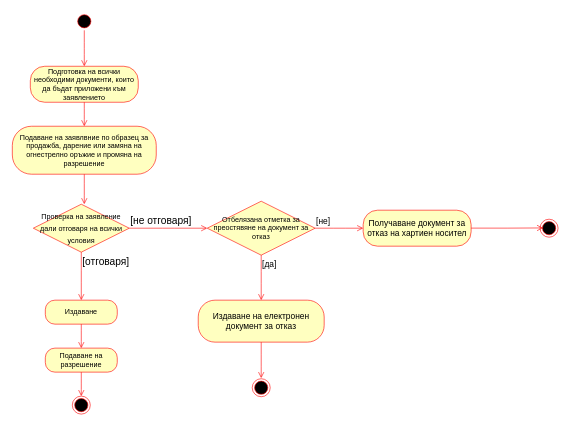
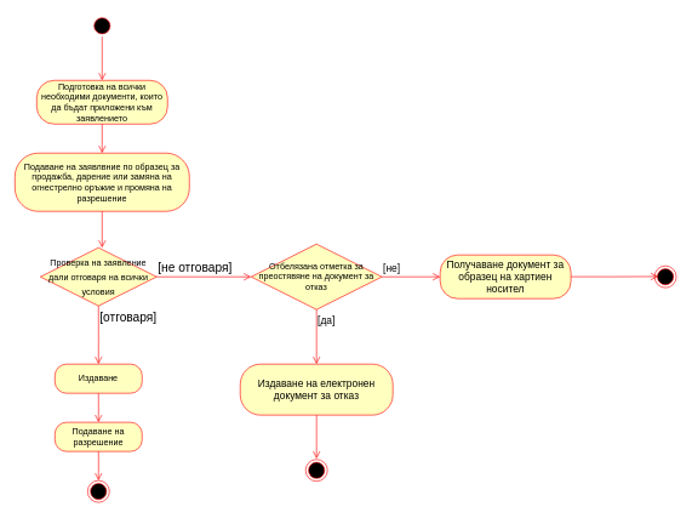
  <mxCell id="0" />
  <mxCell id="1" parent="0" />
  <mxCell id="2" value="" style="ellipse;html=1;shape=startState;fillColor=#000000;strokeColor=#ff0000;" parent="1" vertex="1"><mxGeometry x="125" y="20" width="30" height="30" as="geometry" /></mxCell>
  <mxCell id="3" value="" style="edgeStyle=orthogonalEdgeStyle;html=1;verticalAlign=bottom;endArrow=open;endSize=8;strokeColor=#ff0000;" parent="1" source="2" edge="1"><mxGeometry relative="1" as="geometry"><mxPoint x="140" y="110" as="targetPoint" /></mxGeometry></mxCell>
  <mxCell id="4" value="Подготовка на всички необходими документи, които да бъдат приложени към заявлението" style="rounded=1;whiteSpace=wrap;html=1;arcSize=40;fontColor=#000000;fillColor=#ffffc0;strokeColor=#ff0000;" parent="1" vertex="1"><mxGeometry x="50" y="110" width="180" height="60" as="geometry" /></mxCell>
  <mxCell id="5" value="" style="edgeStyle=orthogonalEdgeStyle;html=1;verticalAlign=bottom;endArrow=open;endSize=8;strokeColor=#ff0000;" parent="1" source="4" edge="1"><mxGeometry relative="1" as="geometry"><mxPoint x="140" y="210" as="targetPoint" /></mxGeometry></mxCell>
  <mxCell id="6" value="Подаване на заявлвние по образец за продажба, дарение или замяна на огнестрелно оръжие и промяна на разрешение" style="rounded=1;whiteSpace=wrap;html=1;arcSize=40;fontColor=#000000;fillColor=#ffffc0;strokeColor=#ff0000;" parent="1" vertex="1"><mxGeometry x="20" y="210" width="240" height="80" as="geometry" /></mxCell>
  <mxCell id="7" value="" style="edgeStyle=orthogonalEdgeStyle;html=1;verticalAlign=bottom;endArrow=open;endSize=8;strokeColor=#ff0000;" parent="1" source="6" edge="1"><mxGeometry relative="1" as="geometry"><mxPoint x="140" y="340" as="targetPoint" /></mxGeometry></mxCell>
  <mxCell id="8" value="&lt;font style=&quot;font-size: 12px;&quot;&gt;Проверка на заявление дали отговаря на всички условия&lt;/font&gt;" style="rhombus;whiteSpace=wrap;html=1;fillColor=#ffffc0;strokeColor=#ff0000;labelBackgroundColor=none;fontFamily=Helvetica;fontSize=17;fontColor=#000000;" vertex="1" parent="1"><mxGeometry x="55" y="340" width="160" height="80" as="geometry" /></mxCell>
  <mxCell id="9" value="[не отговаря]" style="edgeStyle=orthogonalEdgeStyle;html=1;align=left;verticalAlign=bottom;endArrow=open;endSize=8;strokeColor=#ff0000;fontFamily=Helvetica;fontSize=17;fontColor=#000000;" edge="1" source="8" parent="1"><mxGeometry x="-1" relative="1" as="geometry"><mxPoint x="345" y="380" as="targetPoint" /></mxGeometry></mxCell>
  <mxCell id="10" value="[отговаря]" style="edgeStyle=orthogonalEdgeStyle;html=1;align=left;verticalAlign=top;endArrow=open;endSize=8;strokeColor=#ff0000;fontFamily=Helvetica;fontSize=17;fontColor=#000000;" edge="1" source="8" parent="1"><mxGeometry x="-1" relative="1" as="geometry"><mxPoint x="135" y="500" as="targetPoint" /></mxGeometry></mxCell>
  <mxCell id="11" value="Издаване" style="rounded=1;whiteSpace=wrap;html=1;arcSize=40;fontColor=#000000;fillColor=#ffffc0;strokeColor=#ff0000;labelBackgroundColor=none;fontFamily=Helvetica;fontSize=12;" vertex="1" parent="1"><mxGeometry x="75" y="500" width="120" height="40" as="geometry" /></mxCell>
  <mxCell id="12" value="" style="edgeStyle=orthogonalEdgeStyle;html=1;verticalAlign=bottom;endArrow=open;endSize=8;strokeColor=#ff0000;fontFamily=Helvetica;fontSize=12;fontColor=#000000;" edge="1" source="11" parent="1"><mxGeometry relative="1" as="geometry"><mxPoint x="135" y="580" as="targetPoint" /></mxGeometry></mxCell>
  <mxCell id="13" value="Подаване на разрешение" style="rounded=1;whiteSpace=wrap;html=1;arcSize=40;fontColor=#000000;fillColor=#ffffc0;strokeColor=#ff0000;labelBackgroundColor=none;fontFamily=Helvetica;fontSize=12;" vertex="1" parent="1"><mxGeometry x="75" y="580" width="120" height="40" as="geometry" /></mxCell>
  <mxCell id="14" value="" style="edgeStyle=orthogonalEdgeStyle;html=1;verticalAlign=bottom;endArrow=open;endSize=8;strokeColor=#ff0000;fontFamily=Helvetica;fontSize=12;fontColor=#000000;" edge="1" source="13" parent="1"><mxGeometry relative="1" as="geometry"><mxPoint x="135" y="660" as="targetPoint" /></mxGeometry></mxCell>
  <mxCell id="15" value="" style="ellipse;html=1;shape=endState;fillColor=#000000;strokeColor=#ff0000;labelBackgroundColor=none;fontFamily=Helvetica;fontSize=12;fontColor=#000000;" vertex="1" parent="1"><mxGeometry x="120" y="660" width="30" height="30" as="geometry" /></mxCell>
  <mxCell id="16" value="Отбелязана отметка за преостявяне на документ за отказ" style="rhombus;whiteSpace=wrap;html=1;fillColor=#ffffc0;strokeColor=#ff0000;labelBackgroundColor=none;fontFamily=Helvetica;fontSize=12;fontColor=#000000;" vertex="1" parent="1"><mxGeometry x="345" y="335" width="180" height="90" as="geometry" /></mxCell>
  <mxCell id="17" value="&lt;font style=&quot;font-size: 14px;&quot;&gt;[не]&lt;/font&gt;" style="edgeStyle=orthogonalEdgeStyle;html=1;align=left;verticalAlign=bottom;endArrow=open;endSize=8;strokeColor=#ff0000;fontFamily=Helvetica;fontSize=12;fontColor=#000000;" edge="1" source="16" parent="1"><mxGeometry x="-1" relative="1" as="geometry"><mxPoint x="605" y="380" as="targetPoint" /></mxGeometry></mxCell>
  <mxCell id="18" value="&lt;font style=&quot;font-size: 14px;&quot;&gt;[да]&lt;/font&gt;" style="edgeStyle=orthogonalEdgeStyle;html=1;align=left;verticalAlign=top;endArrow=open;endSize=8;strokeColor=#ff0000;fontFamily=Helvetica;fontSize=12;fontColor=#000000;" edge="1" source="16" parent="1"><mxGeometry x="-1" relative="1" as="geometry"><mxPoint x="435" y="500" as="targetPoint" /></mxGeometry></mxCell>
  <mxCell id="19" value="Издаване на електронен документ за отказ" style="rounded=1;whiteSpace=wrap;html=1;arcSize=40;fontColor=#000000;fillColor=#ffffc0;strokeColor=#ff0000;labelBackgroundColor=none;fontFamily=Helvetica;fontSize=14;" vertex="1" parent="1"><mxGeometry x="330" y="500" width="210" height="70" as="geometry" /></mxCell>
  <mxCell id="20" value="" style="edgeStyle=orthogonalEdgeStyle;html=1;verticalAlign=bottom;endArrow=open;endSize=8;strokeColor=#ff0000;fontFamily=Helvetica;fontSize=14;fontColor=#000000;" edge="1" source="19" parent="1"><mxGeometry relative="1" as="geometry"><mxPoint x="435" y="630" as="targetPoint" /></mxGeometry></mxCell>
  <mxCell id="21" value="" style="ellipse;html=1;shape=endState;fillColor=#000000;strokeColor=#ff0000;labelBackgroundColor=none;fontFamily=Helvetica;fontSize=14;fontColor=#000000;" vertex="1" parent="1"><mxGeometry x="420" y="631" width="30" height="30" as="geometry" /></mxCell>
- <mxCell id="22" value="Получаване документ за отказ на хартиен носител" style="rounded=1;whiteSpace=wrap;html=1;arcSize=40;fontColor=#000000;fillColor=#ffffc0;strokeColor=#ff0000;labelBackgroundColor=none;fontFamily=Helvetica;fontSize=14;" vertex="1" parent="1"><mxGeometry x="605" y="350" width="180" height="60" as="geometry" /></mxCell>
+ <mxCell id="22" value="Получаване документ за образец на хартиен носител" style="rounded=1;whiteSpace=wrap;html=1;arcSize=40;fontColor=#000000;fillColor=#ffffc0;strokeColor=#ff0000;labelBackgroundColor=none;fontFamily=Helvetica;fontSize=14;" vertex="1" parent="1"><mxGeometry x="605" y="350" width="180" height="60" as="geometry" /></mxCell>
  <mxCell id="23" value="" style="edgeStyle=orthogonalEdgeStyle;rounded=0;orthogonalLoop=1;jettySize=auto;html=1;endArrow=open;endFill=0;fillColor=#f8cecc;strokeColor=#FF0000;endSize=8;" edge="1" parent="1"><mxGeometry relative="1" as="geometry"><mxPoint x="785" y="379.87" as="sourcePoint" /><mxPoint x="905" y="379.58" as="targetPoint" /><Array as="points"><mxPoint x="845" y="379.58" /><mxPoint x="905" y="379.58" /></Array></mxGeometry></mxCell>
  <mxCell id="24" value="" style="ellipse;html=1;shape=endState;fillColor=#000000;strokeColor=#ff0000;labelBackgroundColor=none;fontFamily=Helvetica;fontSize=14;fontColor=#000000;" vertex="1" parent="1"><mxGeometry x="900" y="365" width="30" height="30" as="geometry" /></mxCell>
